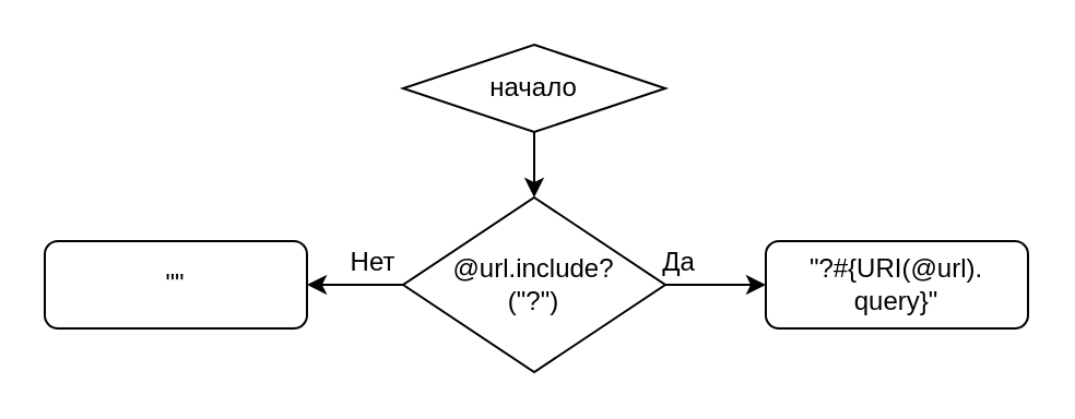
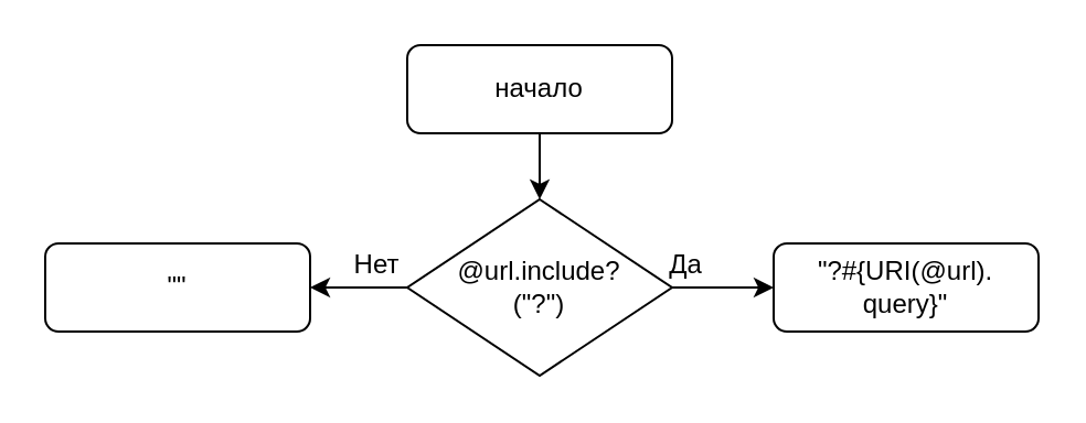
  <mxCell id="0" />
  <mxCell id="1" parent="0" />
  <mxCell id="2" value="" style="edgeStyle=orthogonalEdgeStyle;rounded=0;orthogonalLoop=1;jettySize=auto;html=1;" edge="1" parent="1" source="3" target="6"><mxGeometry relative="1" as="geometry" /></mxCell>
- <mxCell id="3" value="начало" style="rhombus;whiteSpace=wrap;html=1;" vertex="1" parent="1"><mxGeometry x="184" y="20" width="120" height="40" as="geometry" /></mxCell>
+ <mxCell id="3" value="начало" style="rounded=1;whiteSpace=wrap;html=1;" vertex="1" parent="1"><mxGeometry x="184" y="20" width="120" height="40" as="geometry" /></mxCell>
  <mxCell id="4" value="" style="edgeStyle=orthogonalEdgeStyle;rounded=0;orthogonalLoop=1;jettySize=auto;html=1;" edge="1" parent="1" source="6" target="7"><mxGeometry relative="1" as="geometry" /></mxCell>
  <mxCell id="5" value="" style="edgeStyle=orthogonalEdgeStyle;rounded=0;orthogonalLoop=1;jettySize=auto;html=1;" edge="1" parent="1" source="6" target="8"><mxGeometry relative="1" as="geometry" /></mxCell>
  <mxCell id="6" value="&lt;div&gt;@url.include?&lt;/div&gt;&lt;div&gt;(&quot;?&quot;)&lt;br&gt;&lt;/div&gt;" style="rhombus;whiteSpace=wrap;html=1;" vertex="1" parent="1"><mxGeometry x="184" y="90" width="120" height="80" as="geometry" /></mxCell>
  <mxCell id="7" value="&quot;&quot;" style="rounded=1;whiteSpace=wrap;html=1;" vertex="1" parent="1"><mxGeometry x="20" y="110" width="120" height="40" as="geometry" /></mxCell>
  <mxCell id="8" value="&lt;div&gt;&quot;?#{URI(@url).&lt;/div&gt;&lt;div&gt;query}&quot;&lt;/div&gt;" style="rounded=1;whiteSpace=wrap;html=1;" vertex="1" parent="1"><mxGeometry x="350" y="110" width="120" height="40" as="geometry" /></mxCell>
  <mxCell id="9" value="Да" style="text;html=1;align=center;verticalAlign=middle;resizable=0;points=[];autosize=1;strokeColor=none;fillColor=none;" vertex="1" parent="1"><mxGeometry x="295" y="110" width="30" height="20" as="geometry" /></mxCell>
  <mxCell id="10" value="Нет" style="text;html=1;align=center;verticalAlign=middle;resizable=0;points=[];autosize=1;strokeColor=none;fillColor=none;" vertex="1" parent="1"><mxGeometry x="150" y="110" width="40" height="20" as="geometry" /></mxCell>
